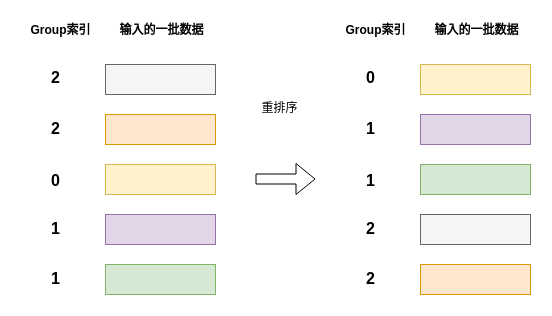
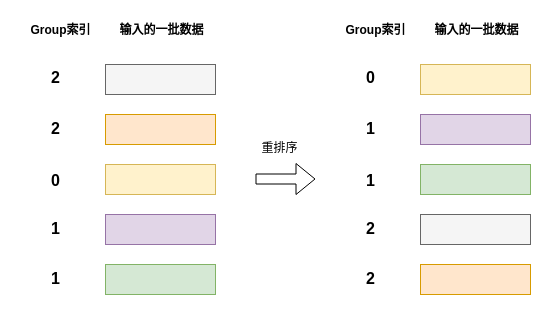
  <mxCell id="0" />
  <mxCell id="1" parent="0" />
  <mxCell id="2" value="" style="rounded=0;whiteSpace=wrap;html=1;fillColor=#f5f5f5;strokeColor=#666666;fontColor=#333333;" vertex="1" parent="1"><mxGeometry x="105" y="64" width="110" height="30" as="geometry" /></mxCell>
  <mxCell id="3" value="" style="rounded=0;whiteSpace=wrap;html=1;fillColor=#ffe6cc;strokeColor=#d79b00;" vertex="1" parent="1"><mxGeometry x="105" y="114" width="110" height="30" as="geometry" /></mxCell>
  <mxCell id="4" value="" style="rounded=0;whiteSpace=wrap;html=1;fillColor=#fff2cc;strokeColor=#d6b656;" vertex="1" parent="1"><mxGeometry x="105" y="164" width="110" height="30" as="geometry" /></mxCell>
  <mxCell id="5" value="" style="rounded=0;whiteSpace=wrap;html=1;fillColor=#e1d5e7;strokeColor=#9673a6;" vertex="1" parent="1"><mxGeometry x="105" y="214" width="110" height="30" as="geometry" /></mxCell>
  <mxCell id="6" value="输入的一批数据" style="text;html=1;align=center;verticalAlign=middle;resizable=0;points=[];autosize=1;strokeColor=none;fillColor=none;fontStyle=1" vertex="1" parent="1"><mxGeometry x="111" y="20" width="100" height="20" as="geometry" /></mxCell>
  <mxCell id="7" value="2" style="text;html=1;align=center;verticalAlign=middle;resizable=0;points=[];autosize=1;strokeColor=none;fontStyle=1;fontSize=16;" vertex="1" parent="1"><mxGeometry x="45" y="67" width="20" height="20" as="geometry" /></mxCell>
  <mxCell id="8" value="2" style="text;html=1;align=center;verticalAlign=middle;resizable=0;points=[];autosize=1;strokeColor=none;fontStyle=1;fontSize=16;" vertex="1" parent="1"><mxGeometry x="45" y="118" width="20" height="20" as="geometry" /></mxCell>
  <mxCell id="9" value="0" style="text;html=1;align=center;verticalAlign=middle;resizable=0;points=[];autosize=1;strokeColor=none;fontStyle=1;fontSize=16;" vertex="1" parent="1"><mxGeometry x="45" y="170" width="20" height="20" as="geometry" /></mxCell>
  <mxCell id="10" value="1" style="text;html=1;align=center;verticalAlign=middle;resizable=0;points=[];autosize=1;strokeColor=none;fontStyle=1;fontSize=16;" vertex="1" parent="1"><mxGeometry x="45" y="218" width="20" height="20" as="geometry" /></mxCell>
  <mxCell id="11" value="Group索引" style="text;html=1;align=center;verticalAlign=middle;resizable=0;points=[];autosize=1;strokeColor=none;fillColor=none;fontStyle=1" vertex="1" parent="1"><mxGeometry x="20" y="20" width="80" height="20" as="geometry" /></mxCell>
  <mxCell id="12" value="" style="shape=flexArrow;endArrow=classic;html=1;" edge="1" parent="1"><mxGeometry width="50" height="50" relative="1" as="geometry"><mxPoint x="255" y="178.5" as="sourcePoint" /><mxPoint x="315" y="178.5" as="targetPoint" /></mxGeometry></mxCell>
  <mxCell id="13" value="" style="rounded=0;whiteSpace=wrap;html=1;fillColor=#d5e8d4;strokeColor=#82b366;" vertex="1" parent="1"><mxGeometry x="105" y="264" width="110" height="30" as="geometry" /></mxCell>
  <mxCell id="14" value="1" style="text;html=1;align=center;verticalAlign=middle;resizable=0;points=[];autosize=1;strokeColor=none;fontStyle=1;fontSize=16;" vertex="1" parent="1"><mxGeometry x="45" y="268" width="20" height="20" as="geometry" /></mxCell>
- <mxCell id="15" value="重排序" style="text;html=1;align=center;verticalAlign=middle;resizable=0;points=[];autosize=1;strokeColor=none;" vertex="1" parent="1"><mxGeometry x="254" y="98" width="50" height="20" as="geometry" /></mxCell>
+ <mxCell id="15" value="重排序" style="text;html=1;align=center;verticalAlign=middle;resizable=0;points=[];autosize=1;strokeColor=none;" vertex="1" parent="1"><mxGeometry x="254" y="138" width="50" height="20" as="geometry" /></mxCell>
  <mxCell id="16" value="" style="rounded=0;whiteSpace=wrap;html=1;fillColor=#fff2cc;strokeColor=#d6b656;" vertex="1" parent="1"><mxGeometry x="420" y="64" width="110" height="30" as="geometry" /></mxCell>
  <mxCell id="17" value="" style="rounded=0;whiteSpace=wrap;html=1;fillColor=#e1d5e7;strokeColor=#9673a6;" vertex="1" parent="1"><mxGeometry x="420" y="114" width="110" height="30" as="geometry" /></mxCell>
  <mxCell id="18" value="" style="rounded=0;whiteSpace=wrap;html=1;fillColor=#d5e8d4;strokeColor=#82b366;" vertex="1" parent="1"><mxGeometry x="420" y="164" width="110" height="30" as="geometry" /></mxCell>
  <mxCell id="19" value="" style="rounded=0;whiteSpace=wrap;html=1;fillColor=#f5f5f5;strokeColor=#666666;fontColor=#333333;" vertex="1" parent="1"><mxGeometry x="420" y="214" width="110" height="30" as="geometry" /></mxCell>
  <mxCell id="20" value="输入的一批数据" style="text;html=1;align=center;verticalAlign=middle;resizable=0;points=[];autosize=1;strokeColor=none;fillColor=none;fontStyle=1" vertex="1" parent="1"><mxGeometry x="426" y="20" width="100" height="20" as="geometry" /></mxCell>
  <mxCell id="21" value="0" style="text;html=1;align=center;verticalAlign=middle;resizable=0;points=[];autosize=1;strokeColor=none;fontStyle=1;fontSize=16;" vertex="1" parent="1"><mxGeometry x="360" y="67" width="20" height="20" as="geometry" /></mxCell>
  <mxCell id="22" value="1" style="text;html=1;align=center;verticalAlign=middle;resizable=0;points=[];autosize=1;strokeColor=none;fontStyle=1;fontSize=16;" vertex="1" parent="1"><mxGeometry x="360" y="118" width="20" height="20" as="geometry" /></mxCell>
  <mxCell id="23" value="1" style="text;html=1;align=center;verticalAlign=middle;resizable=0;points=[];autosize=1;strokeColor=none;fontStyle=1;fontSize=16;" vertex="1" parent="1"><mxGeometry x="360" y="170" width="20" height="20" as="geometry" /></mxCell>
  <mxCell id="24" value="2" style="text;html=1;align=center;verticalAlign=middle;resizable=0;points=[];autosize=1;strokeColor=none;fontStyle=1;fontSize=16;" vertex="1" parent="1"><mxGeometry x="360" y="218" width="20" height="20" as="geometry" /></mxCell>
  <mxCell id="25" value="Group索引" style="text;html=1;align=center;verticalAlign=middle;resizable=0;points=[];autosize=1;strokeColor=none;fillColor=none;fontStyle=1" vertex="1" parent="1"><mxGeometry x="335" y="20" width="80" height="20" as="geometry" /></mxCell>
  <mxCell id="26" value="" style="rounded=0;whiteSpace=wrap;html=1;fillColor=#ffe6cc;strokeColor=#d79b00;" vertex="1" parent="1"><mxGeometry x="420" y="264" width="110" height="30" as="geometry" /></mxCell>
  <mxCell id="27" value="2" style="text;html=1;align=center;verticalAlign=middle;resizable=0;points=[];autosize=1;strokeColor=none;fontStyle=1;fontSize=16;" vertex="1" parent="1"><mxGeometry x="360" y="268" width="20" height="20" as="geometry" /></mxCell>
